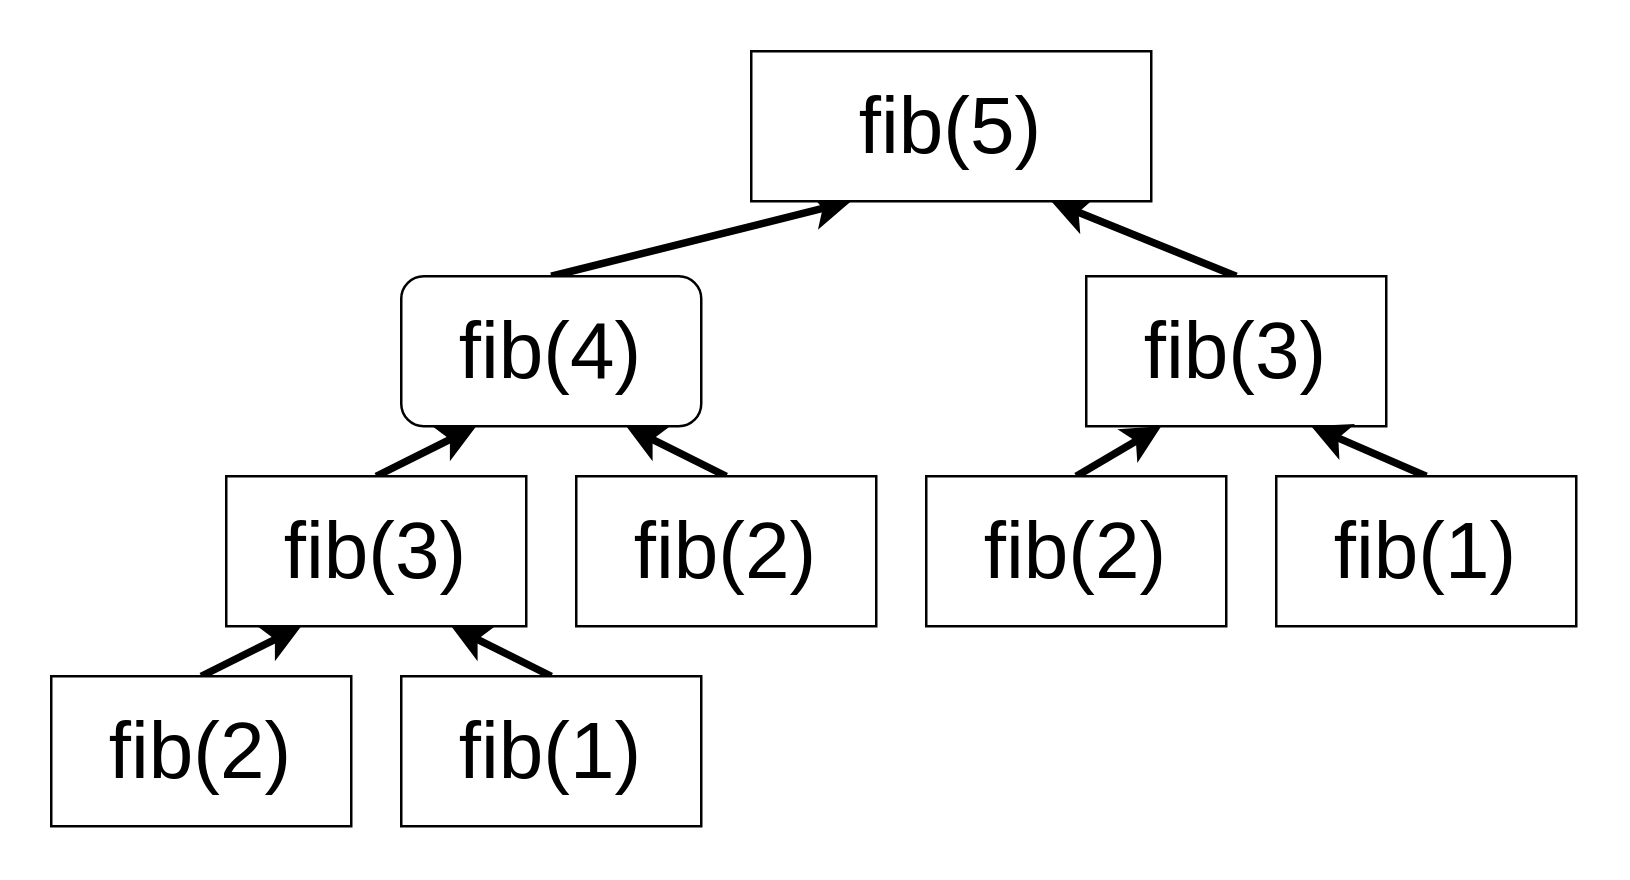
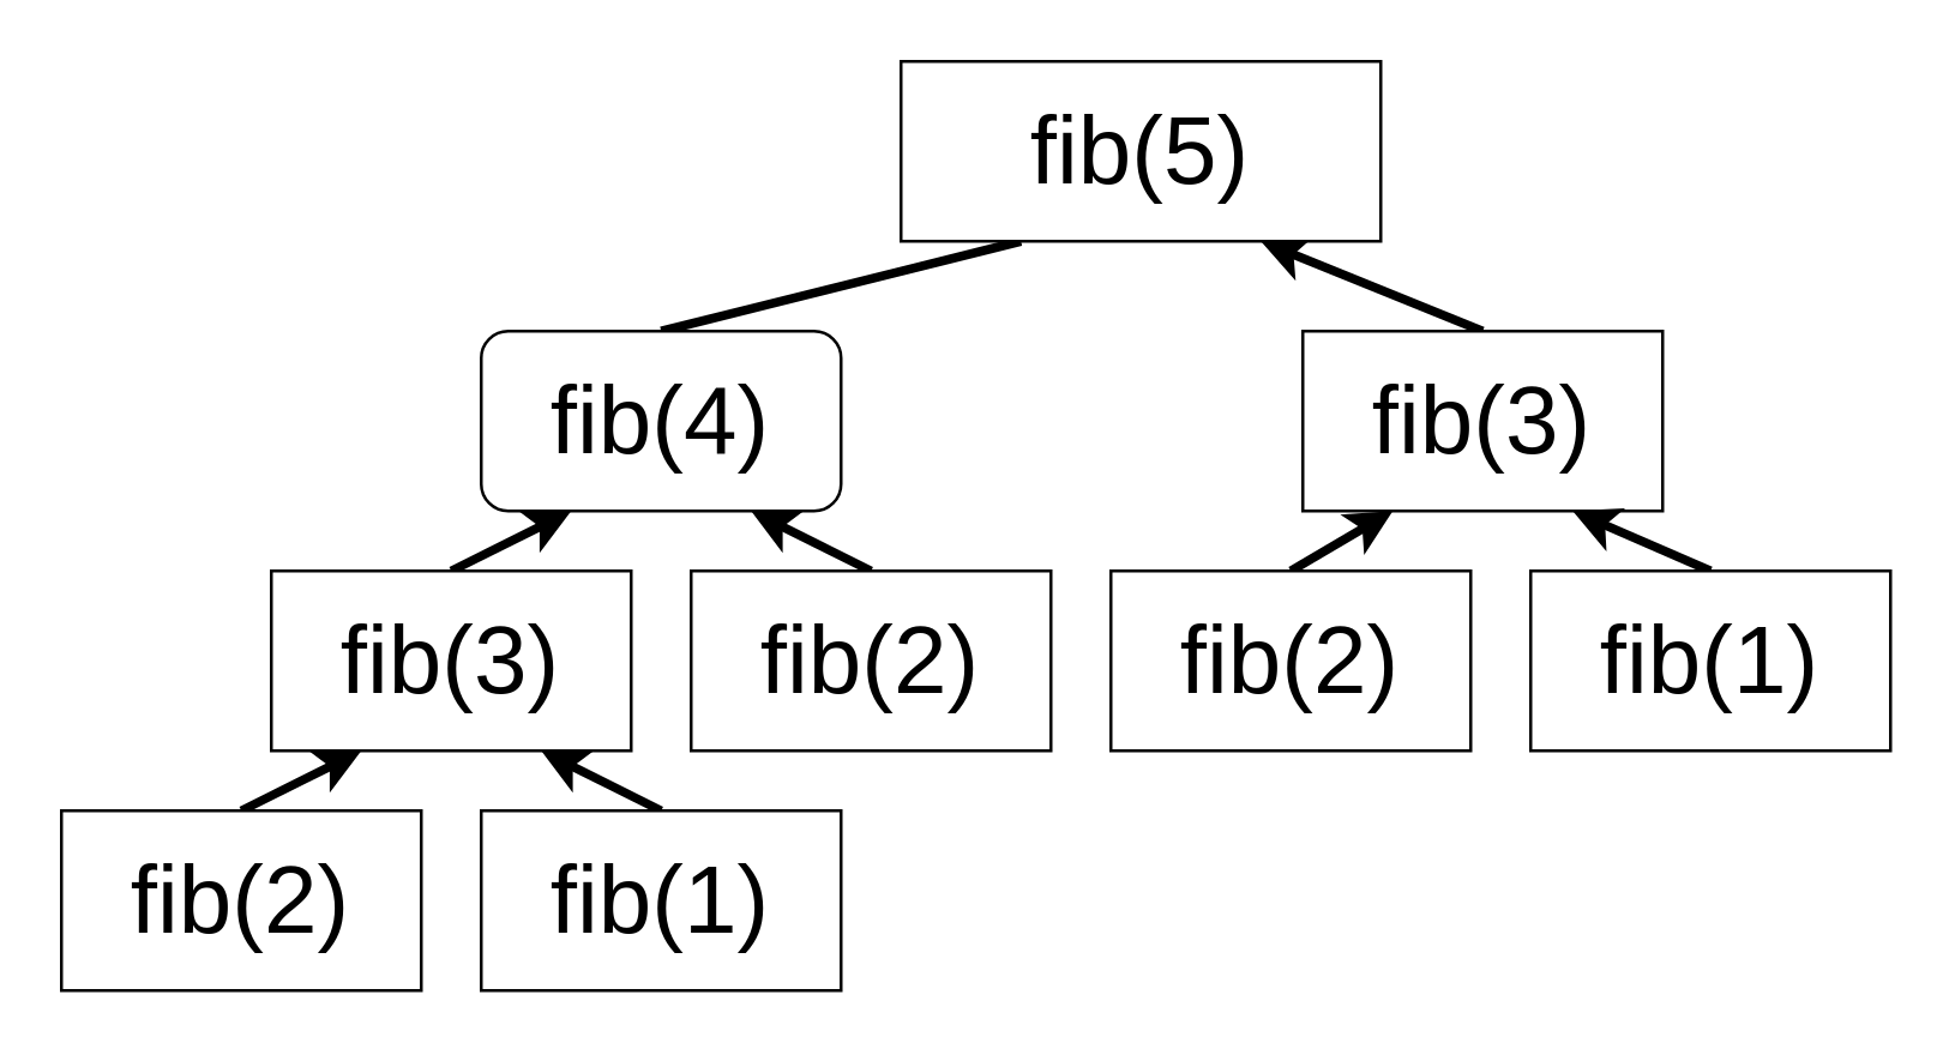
  <mxCell id="0" />
  <mxCell id="1" parent="0" />
- <mxCell id="2" style="rounded=0;orthogonalLoop=1;jettySize=auto;html=1;exitX=0.5;exitY=0;exitDx=0;exitDy=0;entryX=0.25;entryY=1;entryDx=0;entryDy=0;strokeWidth=3;" edge="1" parent="1" source="3" target="13"><mxGeometry relative="1" as="geometry"><Array as="points" /></mxGeometry></mxCell>
+ <mxCell id="2" style="rounded=0;orthogonalLoop=1;jettySize=auto;html=1;exitX=0.5;exitY=0;exitDx=0;exitDy=0;entryX=0.25;entryY=1;entryDx=0;entryDy=0;strokeWidth=3;endArrow=none;" edge="1" parent="1" source="3" target="13"><mxGeometry relative="1" as="geometry"><Array as="points" /></mxGeometry></mxCell>
  <mxCell id="3" value="fib(4)" style="whiteSpace=wrap;html=1;fontSize=32;rounded=1;" vertex="1" parent="1"><mxGeometry x="160" y="110" width="120" height="60" as="geometry" /></mxCell>
  <mxCell id="4" style="rounded=0;orthogonalLoop=1;jettySize=auto;html=1;exitX=0.5;exitY=0;exitDx=0;exitDy=0;entryX=0.25;entryY=1;entryDx=0;entryDy=0;strokeWidth=3;" edge="1" parent="1" source="5" target="3"><mxGeometry relative="1" as="geometry" /></mxCell>
  <mxCell id="5" value="&lt;font style=&quot;font-size: 32px;&quot;&gt;fib(3)&lt;/font&gt;" style="rounded=0;whiteSpace=wrap;html=1;" vertex="1" parent="1"><mxGeometry x="90" y="190" width="120" height="60" as="geometry" /></mxCell>
  <mxCell id="6" style="rounded=0;orthogonalLoop=1;jettySize=auto;html=1;exitX=0.5;exitY=0;exitDx=0;exitDy=0;entryX=0.75;entryY=1;entryDx=0;entryDy=0;strokeWidth=3;" edge="1" parent="1" source="7" target="3"><mxGeometry relative="1" as="geometry" /></mxCell>
  <mxCell id="7" value="fib(2)" style="rounded=0;whiteSpace=wrap;html=1;fontSize=32;" vertex="1" parent="1"><mxGeometry x="230" y="190" width="120" height="60" as="geometry" /></mxCell>
  <mxCell id="8" style="rounded=0;orthogonalLoop=1;jettySize=auto;html=1;exitX=0.5;exitY=0;exitDx=0;exitDy=0;entryX=0.25;entryY=1;entryDx=0;entryDy=0;strokeWidth=3;" edge="1" parent="1" source="9" target="5"><mxGeometry relative="1" as="geometry"><Array as="points" /></mxGeometry></mxCell>
  <mxCell id="9" value="&lt;font style=&quot;font-size: 32px;&quot;&gt;fib(2)&lt;/font&gt;" style="rounded=0;whiteSpace=wrap;html=1;" vertex="1" parent="1"><mxGeometry y="270" width="120" height="60" as="geometry" x="20" /></mxCell>
  <mxCell id="10" style="rounded=0;orthogonalLoop=1;jettySize=auto;html=1;exitX=0.5;exitY=0;exitDx=0;exitDy=0;entryX=0.75;entryY=1;entryDx=0;entryDy=0;strokeWidth=3;" edge="1" parent="1" source="11" target="5"><mxGeometry relative="1" as="geometry" /></mxCell>
  <mxCell id="11" value="&lt;font style=&quot;font-size: 32px;&quot;&gt;fib(1)&lt;/font&gt;" style="rounded=0;whiteSpace=wrap;html=1;" vertex="1" parent="1"><mxGeometry x="160" y="270" width="120" height="60" as="geometry" /></mxCell>
  <mxCell id="12" style="rounded=0;orthogonalLoop=1;jettySize=auto;html=1;exitX=0.5;exitY=0;exitDx=0;exitDy=0;entryX=0.75;entryY=1;entryDx=0;entryDy=0;strokeWidth=3;" edge="1" parent="1" source="14" target="13"><mxGeometry relative="1" as="geometry" /></mxCell>
  <mxCell id="13" value="fib(5)" style="rounded=0;whiteSpace=wrap;html=1;fontSize=32;" vertex="1" parent="1"><mxGeometry x="300" y="20" width="160" height="60" as="geometry" /></mxCell>
  <mxCell id="14" value="fib(3)" style="rounded=0;whiteSpace=wrap;html=1;fontSize=32;" vertex="1" parent="1"><mxGeometry x="434" y="110" width="120" height="60" as="geometry" /></mxCell>
  <mxCell id="15" style="rounded=0;orthogonalLoop=1;jettySize=auto;html=1;exitX=0.5;exitY=0;exitDx=0;exitDy=0;entryX=0.25;entryY=1;entryDx=0;entryDy=0;strokeWidth=3;" edge="1" parent="1" source="16" target="14"><mxGeometry relative="1" as="geometry" /></mxCell>
  <mxCell id="16" value="fib(2)" style="rounded=0;whiteSpace=wrap;html=1;fontSize=32;" vertex="1" parent="1"><mxGeometry x="370" y="190" width="120" height="60" as="geometry" /></mxCell>
  <mxCell id="17" style="rounded=0;orthogonalLoop=1;jettySize=auto;html=1;exitX=0.5;exitY=0;exitDx=0;exitDy=0;entryX=0.75;entryY=1;entryDx=0;entryDy=0;strokeWidth=3;" edge="1" parent="1" source="18" target="14"><mxGeometry relative="1" as="geometry" /></mxCell>
  <mxCell id="18" value="fib(1)" style="rounded=0;whiteSpace=wrap;html=1;fontSize=32;" vertex="1" parent="1"><mxGeometry x="510" y="190" width="120" height="60" as="geometry" /></mxCell>
